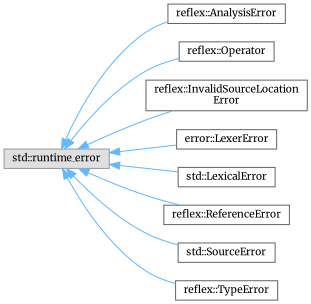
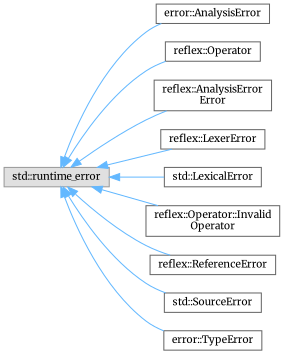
  digraph {
    fontname=Merriweather
    rankdir=LR
    node [color=grey40 fillcolor=white fontname=Merriweather fontsize=10 shape=box style=filled]
    edge [color=steelblue1 dir=back fontname=Merriweather fontsize=10 labelfontname=Helvetica labelfontsize=10 style=solid]
    n1 [color=grey60 fillcolor="#E0E0E0" height=0.2 label="std::runtime_error" width=0.4]
-   n2 [height=0.2 label="reflex::AnalysisError" width=0.4]
+   n2 [height=0.2 label="error::AnalysisError" width=0.4]
    n3 [height=0.2 label="reflex::Operator" width=0.4]
-   n4 [height=0.2 label="reflex::InvalidSourceLocation\lError" width=0.4]
-   n5 [height=0.2 label="error::LexerError" width=0.4]
+   n4 [height=0.2 label="reflex::AnalysisError\lError" width=0.4]
+   n5 [height=0.2 label="reflex::LexerError" width=0.4]
    n6 [height=0.2 label="std::LexicalError" width=0.4]
+   n7 [height=0.2 label="reflex::Operator::Invalid\lOperator" width=0.4]
    n8 [height=0.2 label="reflex::ReferenceError" width=0.4]
    n9 [height=0.2 label="std::SourceError" width=0.4]
-   n10 [height=0.2 label="reflex::TypeError" width=0.4]
+   n10 [height=0.2 label="error::TypeError" width=0.4]
    n1 -> n2
    n1 -> n3
    n1 -> n4
    n1 -> n5
    n1 -> n6
+   n1 -> n7
    n1 -> n8
    n1 -> n9
    n1 -> n10
  }
